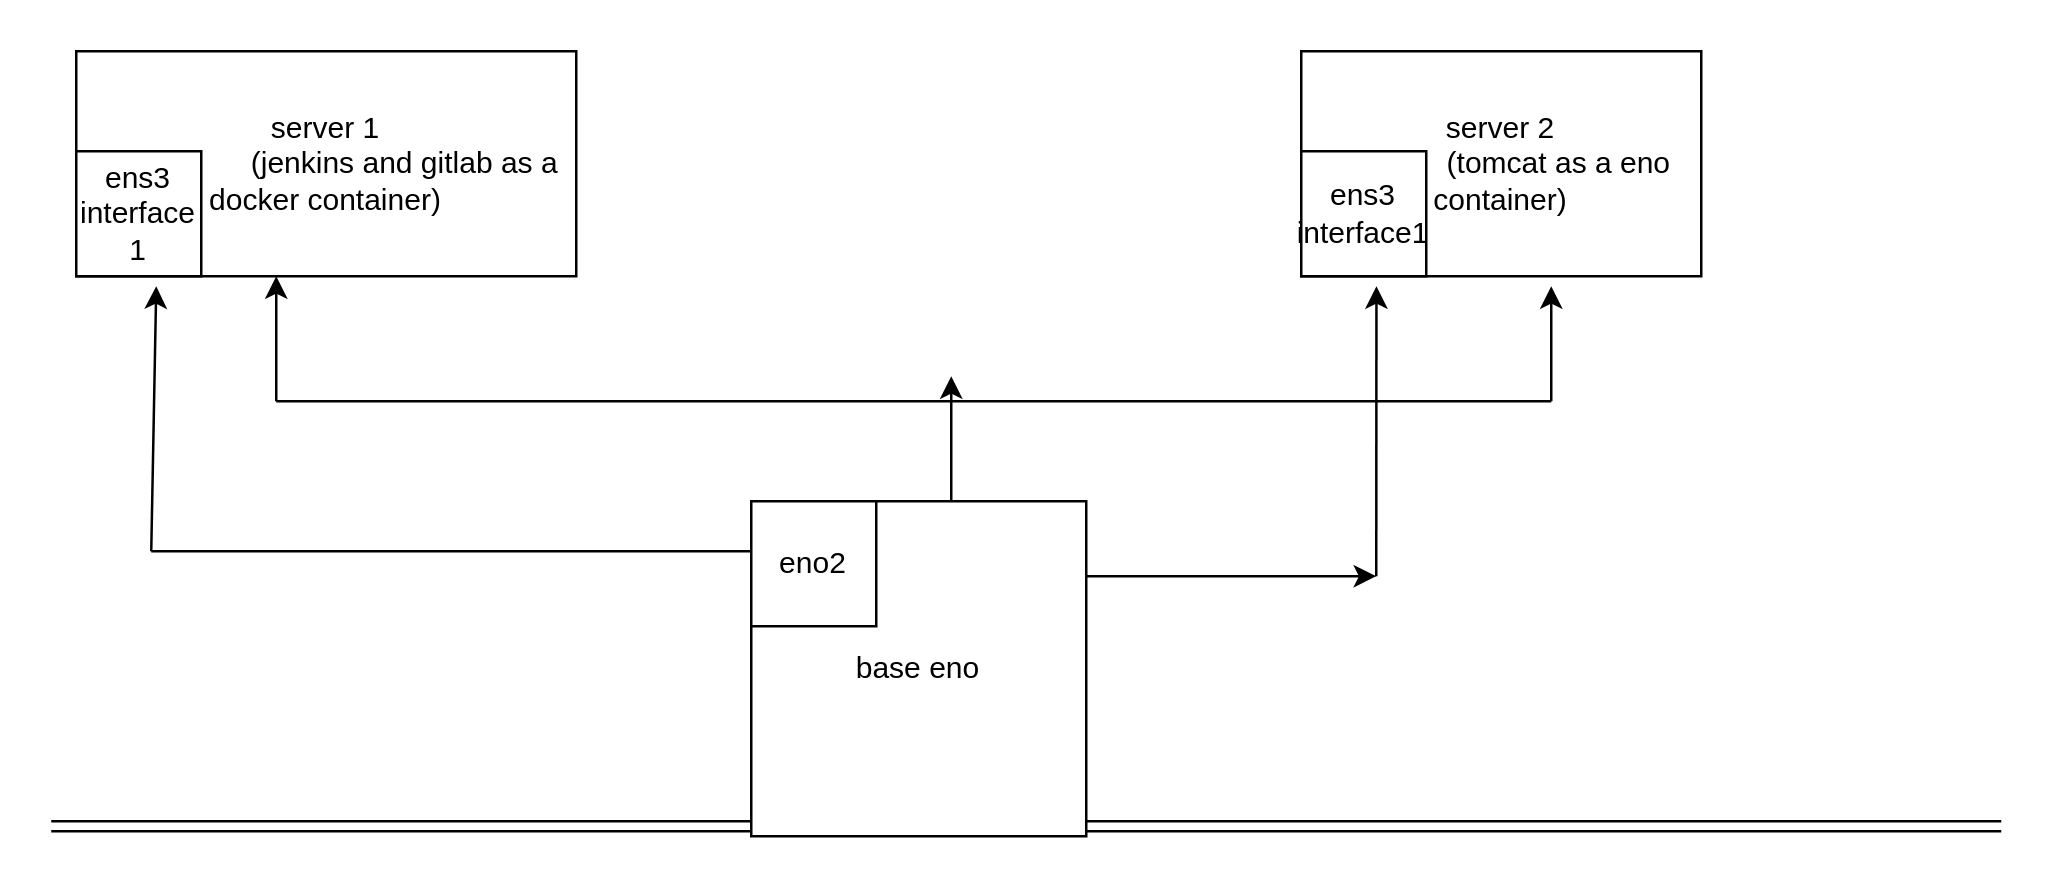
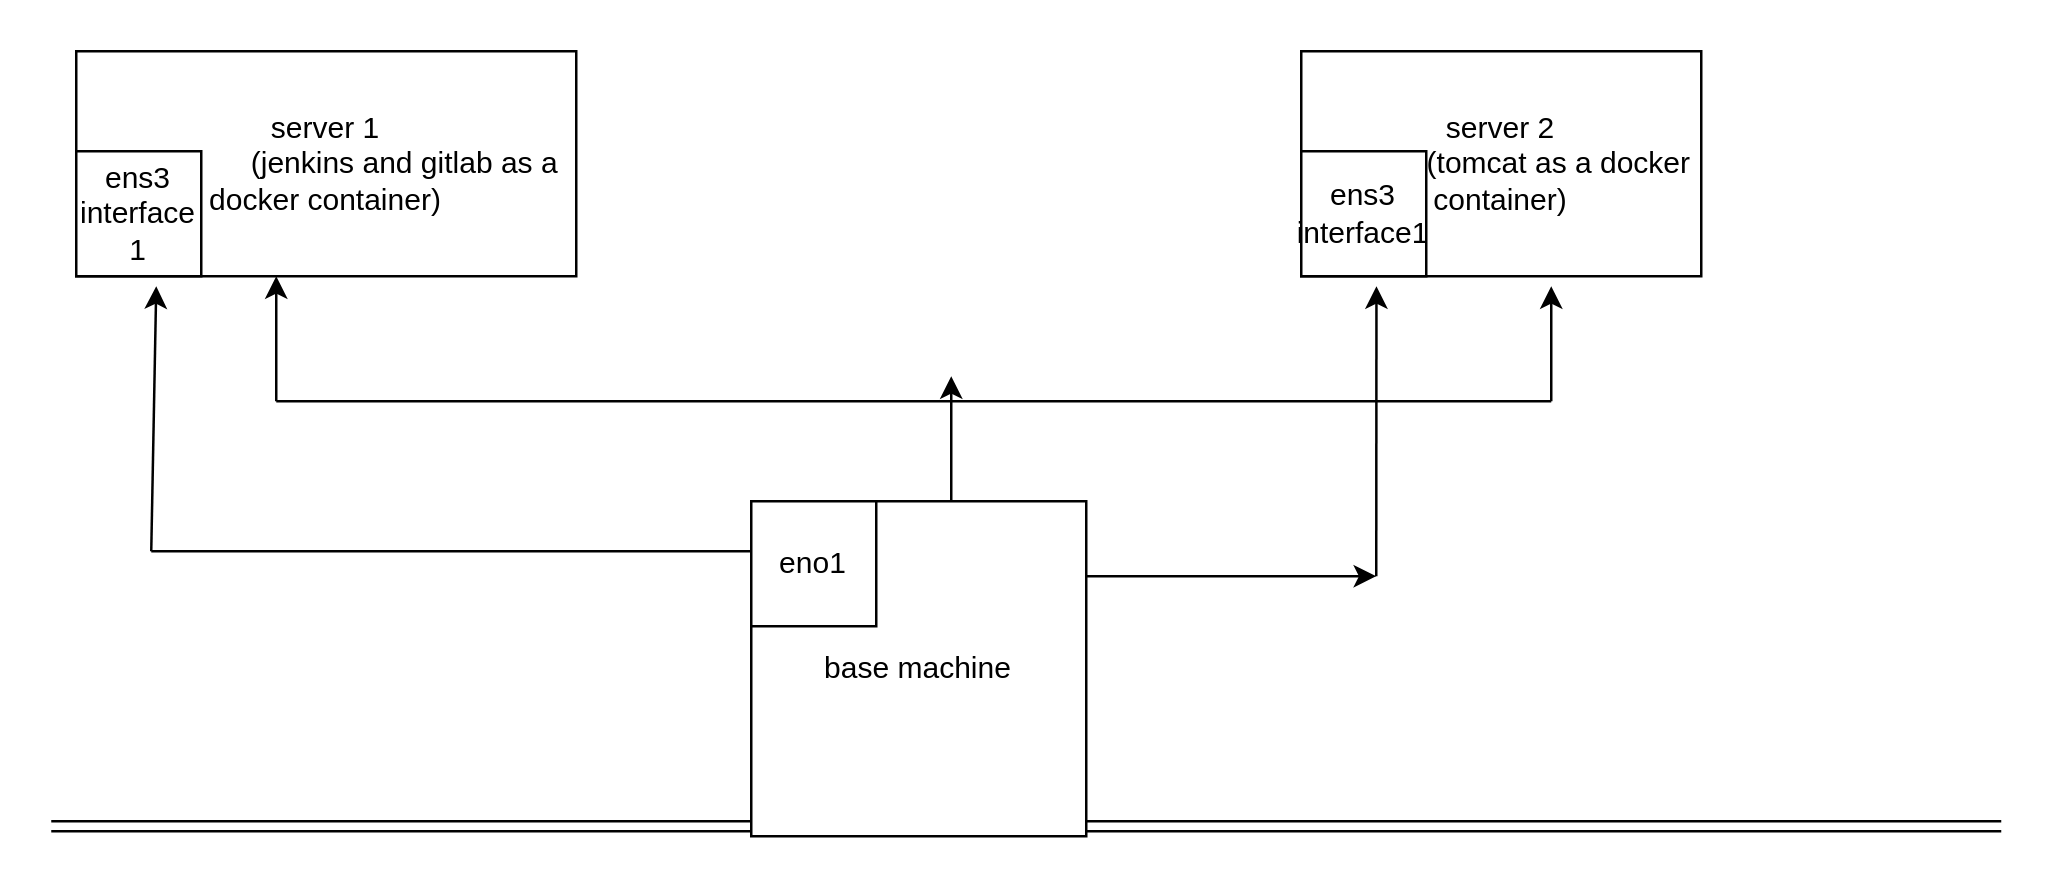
  <mxCell id="0" />
  <mxCell id="1" parent="0" />
  <mxCell id="2" value="" style="shape=link;html=1;rounded=0;" edge="1" parent="1"><mxGeometry width="100" relative="1" as="geometry"><mxPoint x="20" y="330" as="sourcePoint" /><mxPoint x="800" y="330" as="targetPoint" /></mxGeometry></mxCell>
- <mxCell id="3" value="base eno" style="whiteSpace=wrap;html=1;aspect=fixed;" vertex="1" parent="1"><mxGeometry x="300" y="200" width="134" height="134" as="geometry" /></mxCell>
+ <mxCell id="3" value="base machine" style="whiteSpace=wrap;html=1;aspect=fixed;" vertex="1" parent="1"><mxGeometry x="300" y="200" width="134" height="134" as="geometry" /></mxCell>
  <mxCell id="4" value="" style="endArrow=classic;html=1;rounded=0;" edge="1" parent="1"><mxGeometry width="50" height="50" relative="1" as="geometry"><mxPoint x="380" y="200" as="sourcePoint" /><mxPoint x="380" y="150" as="targetPoint" /></mxGeometry></mxCell>
  <mxCell id="5" value="" style="endArrow=none;html=1;rounded=0;" edge="1" parent="1"><mxGeometry width="50" height="50" relative="1" as="geometry"><mxPoint x="620" y="160" as="sourcePoint" /><mxPoint x="110" y="160" as="targetPoint" /></mxGeometry></mxCell>
  <mxCell id="6" value="" style="endArrow=classic;html=1;rounded=0;" edge="1" parent="1"><mxGeometry width="50" height="50" relative="1" as="geometry"><mxPoint x="110" y="160" as="sourcePoint" /><mxPoint x="110" y="110" as="targetPoint" /></mxGeometry></mxCell>
  <mxCell id="7" value="" style="endArrow=classic;html=1;rounded=0;entryX=0.625;entryY=1.044;entryDx=0;entryDy=0;entryPerimeter=0;" edge="1" parent="1" target="8"><mxGeometry width="50" height="50" relative="1" as="geometry"><mxPoint x="620" y="160" as="sourcePoint" /><mxPoint x="620" y="120" as="targetPoint" /></mxGeometry></mxCell>
- <mxCell id="8" value="server 2&lt;br&gt;&amp;nbsp; &amp;nbsp; &amp;nbsp; &amp;nbsp; &amp;nbsp; &amp;nbsp; &amp;nbsp; (tomcat as a eno container)" style="rounded=0;whiteSpace=wrap;html=1;" vertex="1" parent="1"><mxGeometry x="520" y="20" width="160" height="90" as="geometry" /></mxCell>
+ <mxCell id="8" value="server 2&lt;br&gt;&amp;nbsp; &amp;nbsp; &amp;nbsp; &amp;nbsp; &amp;nbsp; &amp;nbsp; &amp;nbsp; (tomcat as a docker container)" style="rounded=0;whiteSpace=wrap;html=1;" vertex="1" parent="1"><mxGeometry x="520" y="20" width="160" height="90" as="geometry" /></mxCell>
  <mxCell id="9" value="server 1&lt;br&gt;&amp;nbsp; &amp;nbsp; &amp;nbsp; &amp;nbsp; &amp;nbsp; &amp;nbsp; &amp;nbsp; &amp;nbsp; &amp;nbsp; &amp;nbsp;(jenkins and gitlab as a docker container)" style="rounded=0;whiteSpace=wrap;html=1;" vertex="1" parent="1"><mxGeometry x="30" y="20" width="200" height="90" as="geometry" /></mxCell>
  <mxCell id="10" value="ens3&lt;br&gt;interface 1" style="whiteSpace=wrap;html=1;aspect=fixed;" vertex="1" parent="1"><mxGeometry x="30" y="60" width="50" height="50" as="geometry" /></mxCell>
  <mxCell id="11" value="ens3&lt;br&gt;interface1" style="whiteSpace=wrap;html=1;aspect=fixed;" vertex="1" parent="1"><mxGeometry x="520" y="60" width="50" height="50" as="geometry" /></mxCell>
- <mxCell id="12" value="eno2" style="whiteSpace=wrap;html=1;aspect=fixed;" vertex="1" parent="1"><mxGeometry x="300" y="200" width="50" height="50" as="geometry" /></mxCell>
+ <mxCell id="12" value="eno1" style="whiteSpace=wrap;html=1;aspect=fixed;" vertex="1" parent="1"><mxGeometry x="300" y="200" width="50" height="50" as="geometry" /></mxCell>
  <mxCell id="13" value="" style="endArrow=none;html=1;rounded=0;" edge="1" parent="1"><mxGeometry width="50" height="50" relative="1" as="geometry"><mxPoint x="60" y="220" as="sourcePoint" /><mxPoint x="300" y="220" as="targetPoint" /></mxGeometry></mxCell>
  <mxCell id="14" value="" style="endArrow=classic;html=1;rounded=0;entryX=0.64;entryY=1.08;entryDx=0;entryDy=0;entryPerimeter=0;" edge="1" parent="1" target="10"><mxGeometry width="50" height="50" relative="1" as="geometry"><mxPoint x="60" y="220" as="sourcePoint" /><mxPoint x="60" y="120" as="targetPoint" /></mxGeometry></mxCell>
  <mxCell id="15" value="" style="endArrow=classic;html=1;rounded=0;" edge="1" parent="1"><mxGeometry width="50" height="50" relative="1" as="geometry"><mxPoint x="434" y="230" as="sourcePoint" /><mxPoint x="550" y="230" as="targetPoint" /></mxGeometry></mxCell>
  <mxCell id="16" value="" style="endArrow=classic;html=1;rounded=0;entryX=0.188;entryY=1.044;entryDx=0;entryDy=0;entryPerimeter=0;" edge="1" parent="1" target="8"><mxGeometry width="50" height="50" relative="1" as="geometry"><mxPoint x="550" y="230" as="sourcePoint" /><mxPoint x="550" y="120" as="targetPoint" /><Array as="points" /></mxGeometry></mxCell>
